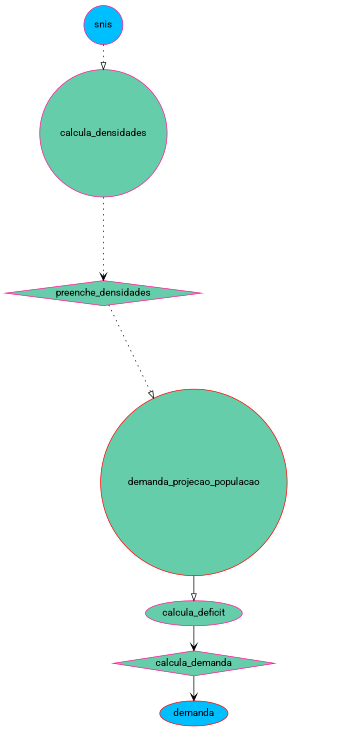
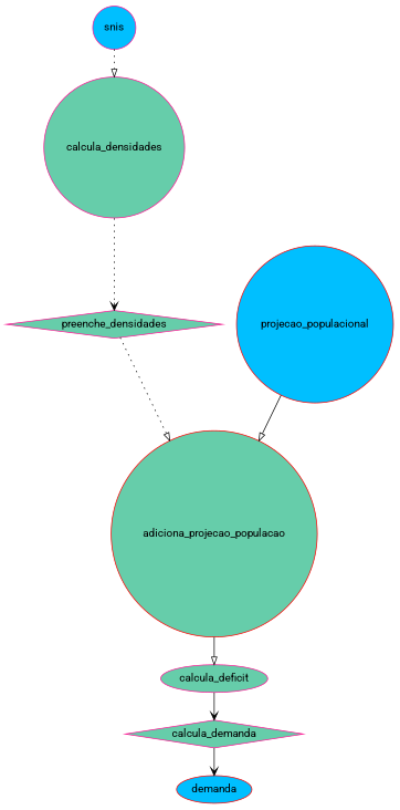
  digraph {
    fontname=Roboto
    node [color=deeppink fillcolor=aquamarine3 fontname=Roboto shape=circle style=filled]
    edge [arrowhead=onormal fontname=Roboto style=solid]
    snis [fillcolor=deepskyblue]
    calcula_densidades
    preenche_densidades [shape=diamond]
    demanda [color=red fillcolor=deepskyblue shape=ellipse]
-   adiciona_projecao_populacao [color=red label=demanda_projecao_populacao]
+   projecao_populacional [color=red fillcolor=deepskyblue]
+   adiciona_projecao_populacao [color=red]
    calcula_deficit [shape=ellipse]
    calcula_demanda [shape=diamond]
    snis -> calcula_densidades [style=dotted]
    calcula_densidades -> preenche_densidades [arrowhead=vee style=dotted]
    preenche_densidades -> adiciona_projecao_populacao [style=dotted]
+   projecao_populacional -> adiciona_projecao_populacao
    adiciona_projecao_populacao -> calcula_deficit
    calcula_deficit -> calcula_demanda [arrowhead=vee]
    calcula_demanda -> demanda [arrowhead=vee]
  }
